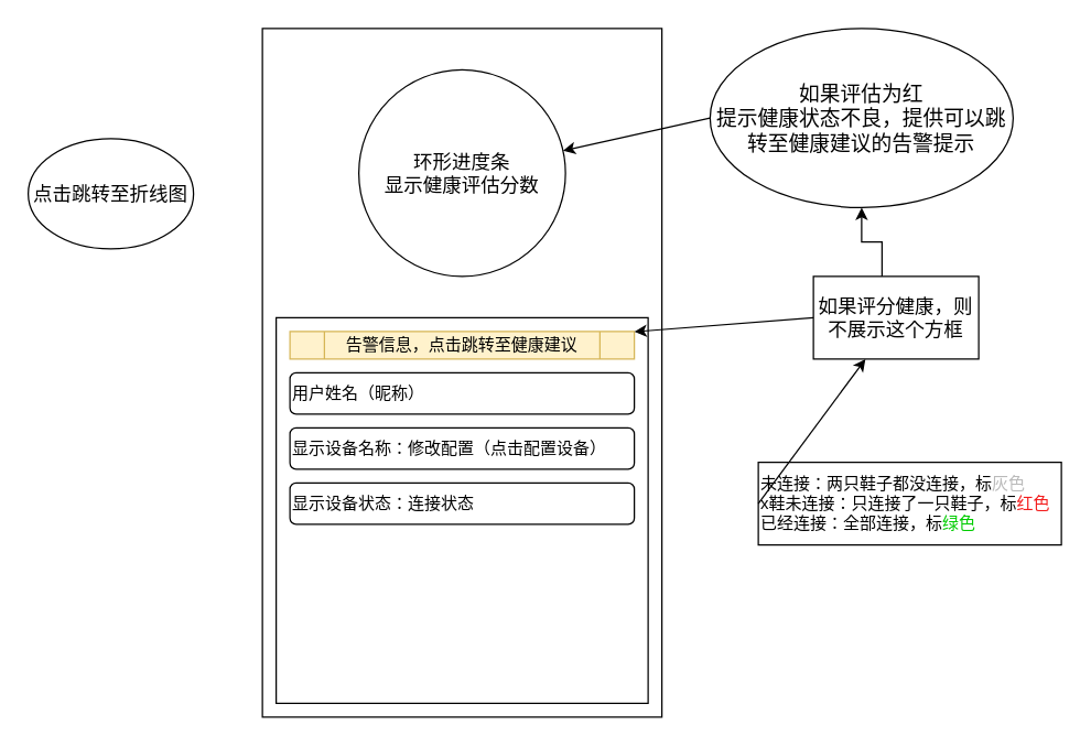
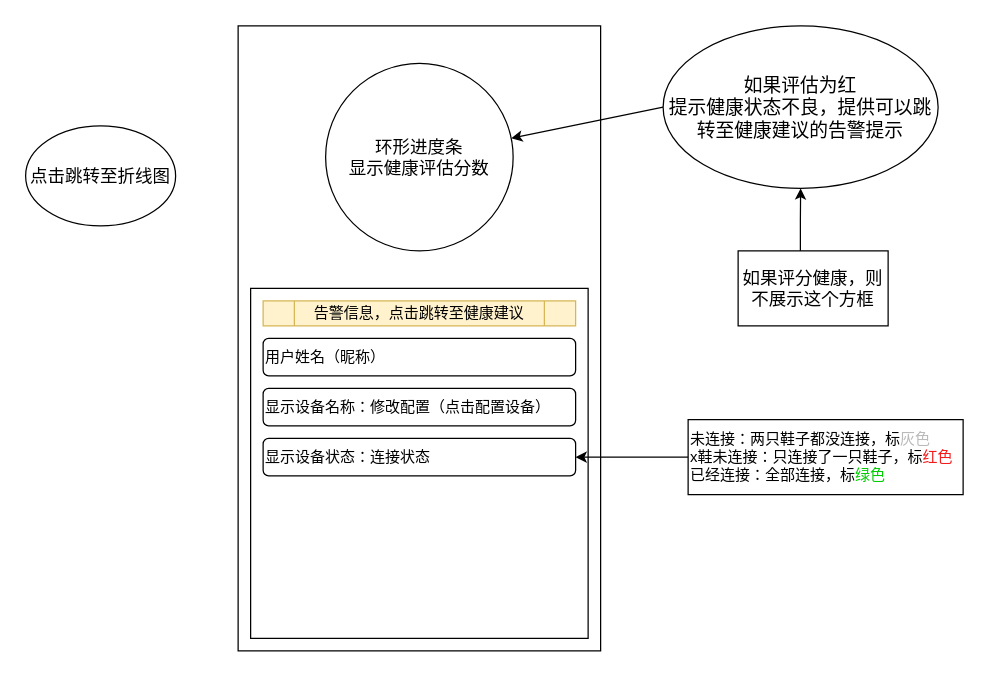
  <mxCell id="0" />
  <mxCell id="1" parent="0" />
  <mxCell id="2" value="" style="rounded=0;whiteSpace=wrap;html=1;" vertex="1" parent="1"><mxGeometry x="190" y="20" width="290" height="500" as="geometry" /></mxCell>
  <mxCell id="3" value="&lt;font style=&quot;font-size: 14px;&quot;&gt;环形进度条&lt;br&gt;显示健康评估分数&lt;/font&gt;" style="ellipse;whiteSpace=wrap;html=1;aspect=fixed;" vertex="1" parent="1"><mxGeometry x="260" y="50" width="150" height="150" as="geometry" /></mxCell>
  <mxCell id="4" value="" style="rounded=0;whiteSpace=wrap;html=1;" vertex="1" parent="1"><mxGeometry x="200" y="230" width="270" height="280" as="geometry" /></mxCell>
  <mxCell id="5" value="显示设备名称：修改配置（点击配置设备）" style="rounded=1;whiteSpace=wrap;html=1;align=left;" vertex="1" parent="1"><mxGeometry x="210" y="310" width="250" height="30" as="geometry" /></mxCell>
  <mxCell id="6" value="显示设备状态：连接状态" style="rounded=1;whiteSpace=wrap;html=1;align=left;" vertex="1" parent="1"><mxGeometry x="210" y="350" width="250" height="30" as="geometry" /></mxCell>
  <mxCell id="7" value="用户姓名（昵称）" style="rounded=1;whiteSpace=wrap;html=1;align=left;" vertex="1" parent="1"><mxGeometry x="210" y="270" width="250" height="30" as="geometry" /></mxCell>
  <mxCell id="8" value="" style="endArrow=classic;html=1;rounded=0;exitX=0;exitY=0.5;exitDx=0;exitDy=0;" edge="1" parent="1" source="9" target="3"><mxGeometry width="50" height="50" relative="1" as="geometry"><mxPoint x="540" y="50" as="sourcePoint" /><mxPoint x="570" y="30" as="targetPoint" /></mxGeometry></mxCell>
- <mxCell id="9" value="&lt;font style=&quot;font-size: 15px;&quot;&gt;如果评估为红&lt;br&gt;提示健康状态不良，提供可以跳转至健康建议的告警提示&lt;/font&gt;" style="ellipse;whiteSpace=wrap;html=1;" vertex="1" parent="1"><mxGeometry x="515" y="20" width="220" height="130" as="geometry" /></mxCell>
+ <mxCell id="9" value="&lt;font style=&quot;font-size: 15px;&quot;&gt;如果评估为红&lt;br&gt;提示健康状态不良，提供可以跳转至健康建议的告警提示&lt;/font&gt;" style="ellipse;whiteSpace=wrap;html=1;" vertex="1" parent="1"><mxGeometry x="530" y="20" width="220" height="130" as="geometry" /></mxCell>
  <mxCell id="10" value="&lt;font style=&quot;font-size: 14px;&quot;&gt;点击跳转至折线图&lt;/font&gt;" style="ellipse;whiteSpace=wrap;html=1;" vertex="1" parent="1"><mxGeometry x="20" y="100" width="120" height="80" as="geometry" /></mxCell>
  <mxCell id="11" value="告警信息，点击跳转至健康建议" style="shape=process;whiteSpace=wrap;html=1;backgroundOutline=1;fillColor=#fff2cc;strokeColor=#d6b656;" vertex="1" parent="1"><mxGeometry x="210" y="240" width="250" height="20" as="geometry" /></mxCell>
  <mxCell id="12" value="" style="edgeStyle=orthogonalEdgeStyle;rounded=0;orthogonalLoop=1;jettySize=auto;html=1;exitX=0.415;exitY=0.025;exitDx=0;exitDy=0;exitPerimeter=0;" edge="1" parent="1" source="14" target="9"><mxGeometry relative="1" as="geometry"><mxPoint x="640" y="190" as="sourcePoint" /></mxGeometry></mxCell>
- <mxCell id="13" value="" style="endArrow=classic;html=1;rounded=0;exitX=0;exitY=0.5;exitDx=0;exitDy=0;" edge="1" parent="1" source="14" target="11"><mxGeometry width="50" height="50" relative="1" as="geometry"><mxPoint x="580" y="230" as="sourcePoint" /><mxPoint x="560" y="200" as="targetPoint" /></mxGeometry></mxCell>
  <mxCell id="14" value="&lt;font style=&quot;font-size: 14px;&quot;&gt;如果评分健康，则不展示这个方框&lt;/font&gt;" style="rounded=0;whiteSpace=wrap;html=1;" vertex="1" parent="1"><mxGeometry x="590" y="200" width="120" height="60" as="geometry" /></mxCell>
  <mxCell id="15" value="未连接：两只鞋子都没连接，标&lt;font color=&quot;#bababa&quot;&gt;灰色&lt;/font&gt;&lt;br&gt;x鞋未连接：只连接了一只鞋子，标&lt;font color=&quot;#f31b1b&quot;&gt;红色&lt;/font&gt;&lt;br&gt;已经连接：全部连接，标&lt;font color=&quot;#00cc00&quot;&gt;绿色&lt;/font&gt;" style="rounded=0;whiteSpace=wrap;html=1;align=left;" vertex="1" parent="1"><mxGeometry x="550" y="335" width="220" height="60" as="geometry" /></mxCell>
- <mxCell id="16" value="" style="endArrow=classic;html=1;rounded=0;exitX=0;exitY=0.5;exitDx=0;exitDy=0;" edge="1" parent="1" source="15" target="14"><mxGeometry width="50" height="50" relative="1" as="geometry"><mxPoint x="390" y="290" as="sourcePoint" /><mxPoint x="440" y="240" as="targetPoint" /></mxGeometry></mxCell>
+ <mxCell id="16" value="" style="endArrow=classic;html=1;rounded=0;exitX=0;exitY=0.5;exitDx=0;exitDy=0;entryX=1;entryY=0.5;entryDx=0;entryDy=0;" edge="1" parent="1" source="15" target="6"><mxGeometry width="50" height="50" relative="1" as="geometry"><mxPoint x="390" y="290" as="sourcePoint" /><mxPoint x="440" y="240" as="targetPoint" /></mxGeometry></mxCell>
